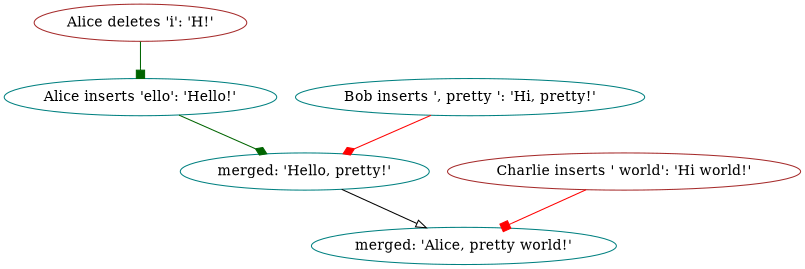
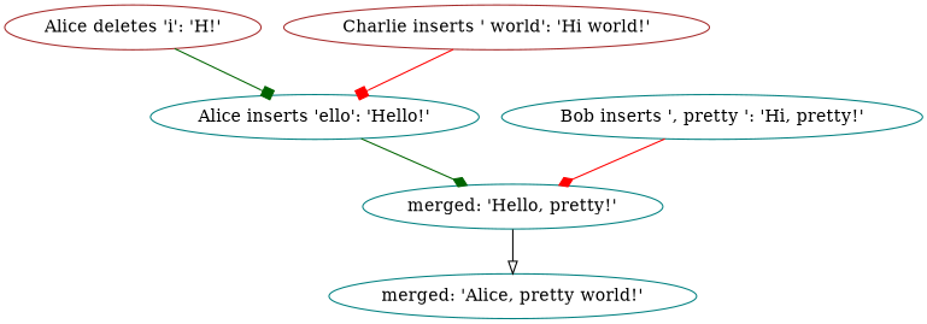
  digraph {
    node [color=teal]
    edge [arrowhead=box color=darkgreen]
    n1 [color=brown label="Alice deletes 'i': 'H!'"]
    n2 [label="Alice inserts 'ello': 'Hello!'"]
    n3 [label="Bob inserts ', pretty ': 'Hi, pretty!'"]
    n4 [label="merged: 'Hello, pretty!'"]
    n5 [color=brown label="Charlie inserts ' world': 'Hi world!'"]
    n6 [label="merged: 'Alice, pretty world!'"]
    n1 -> n2
    n2 -> n4 [arrowhead=diamond]
    n3 -> n4 [arrowhead=diamond color=red]
    n4 -> n6 [arrowhead=onormal color=black]
-   n5 -> n6 [color=red]
+   n5 -> n2 [color=red]
  }
